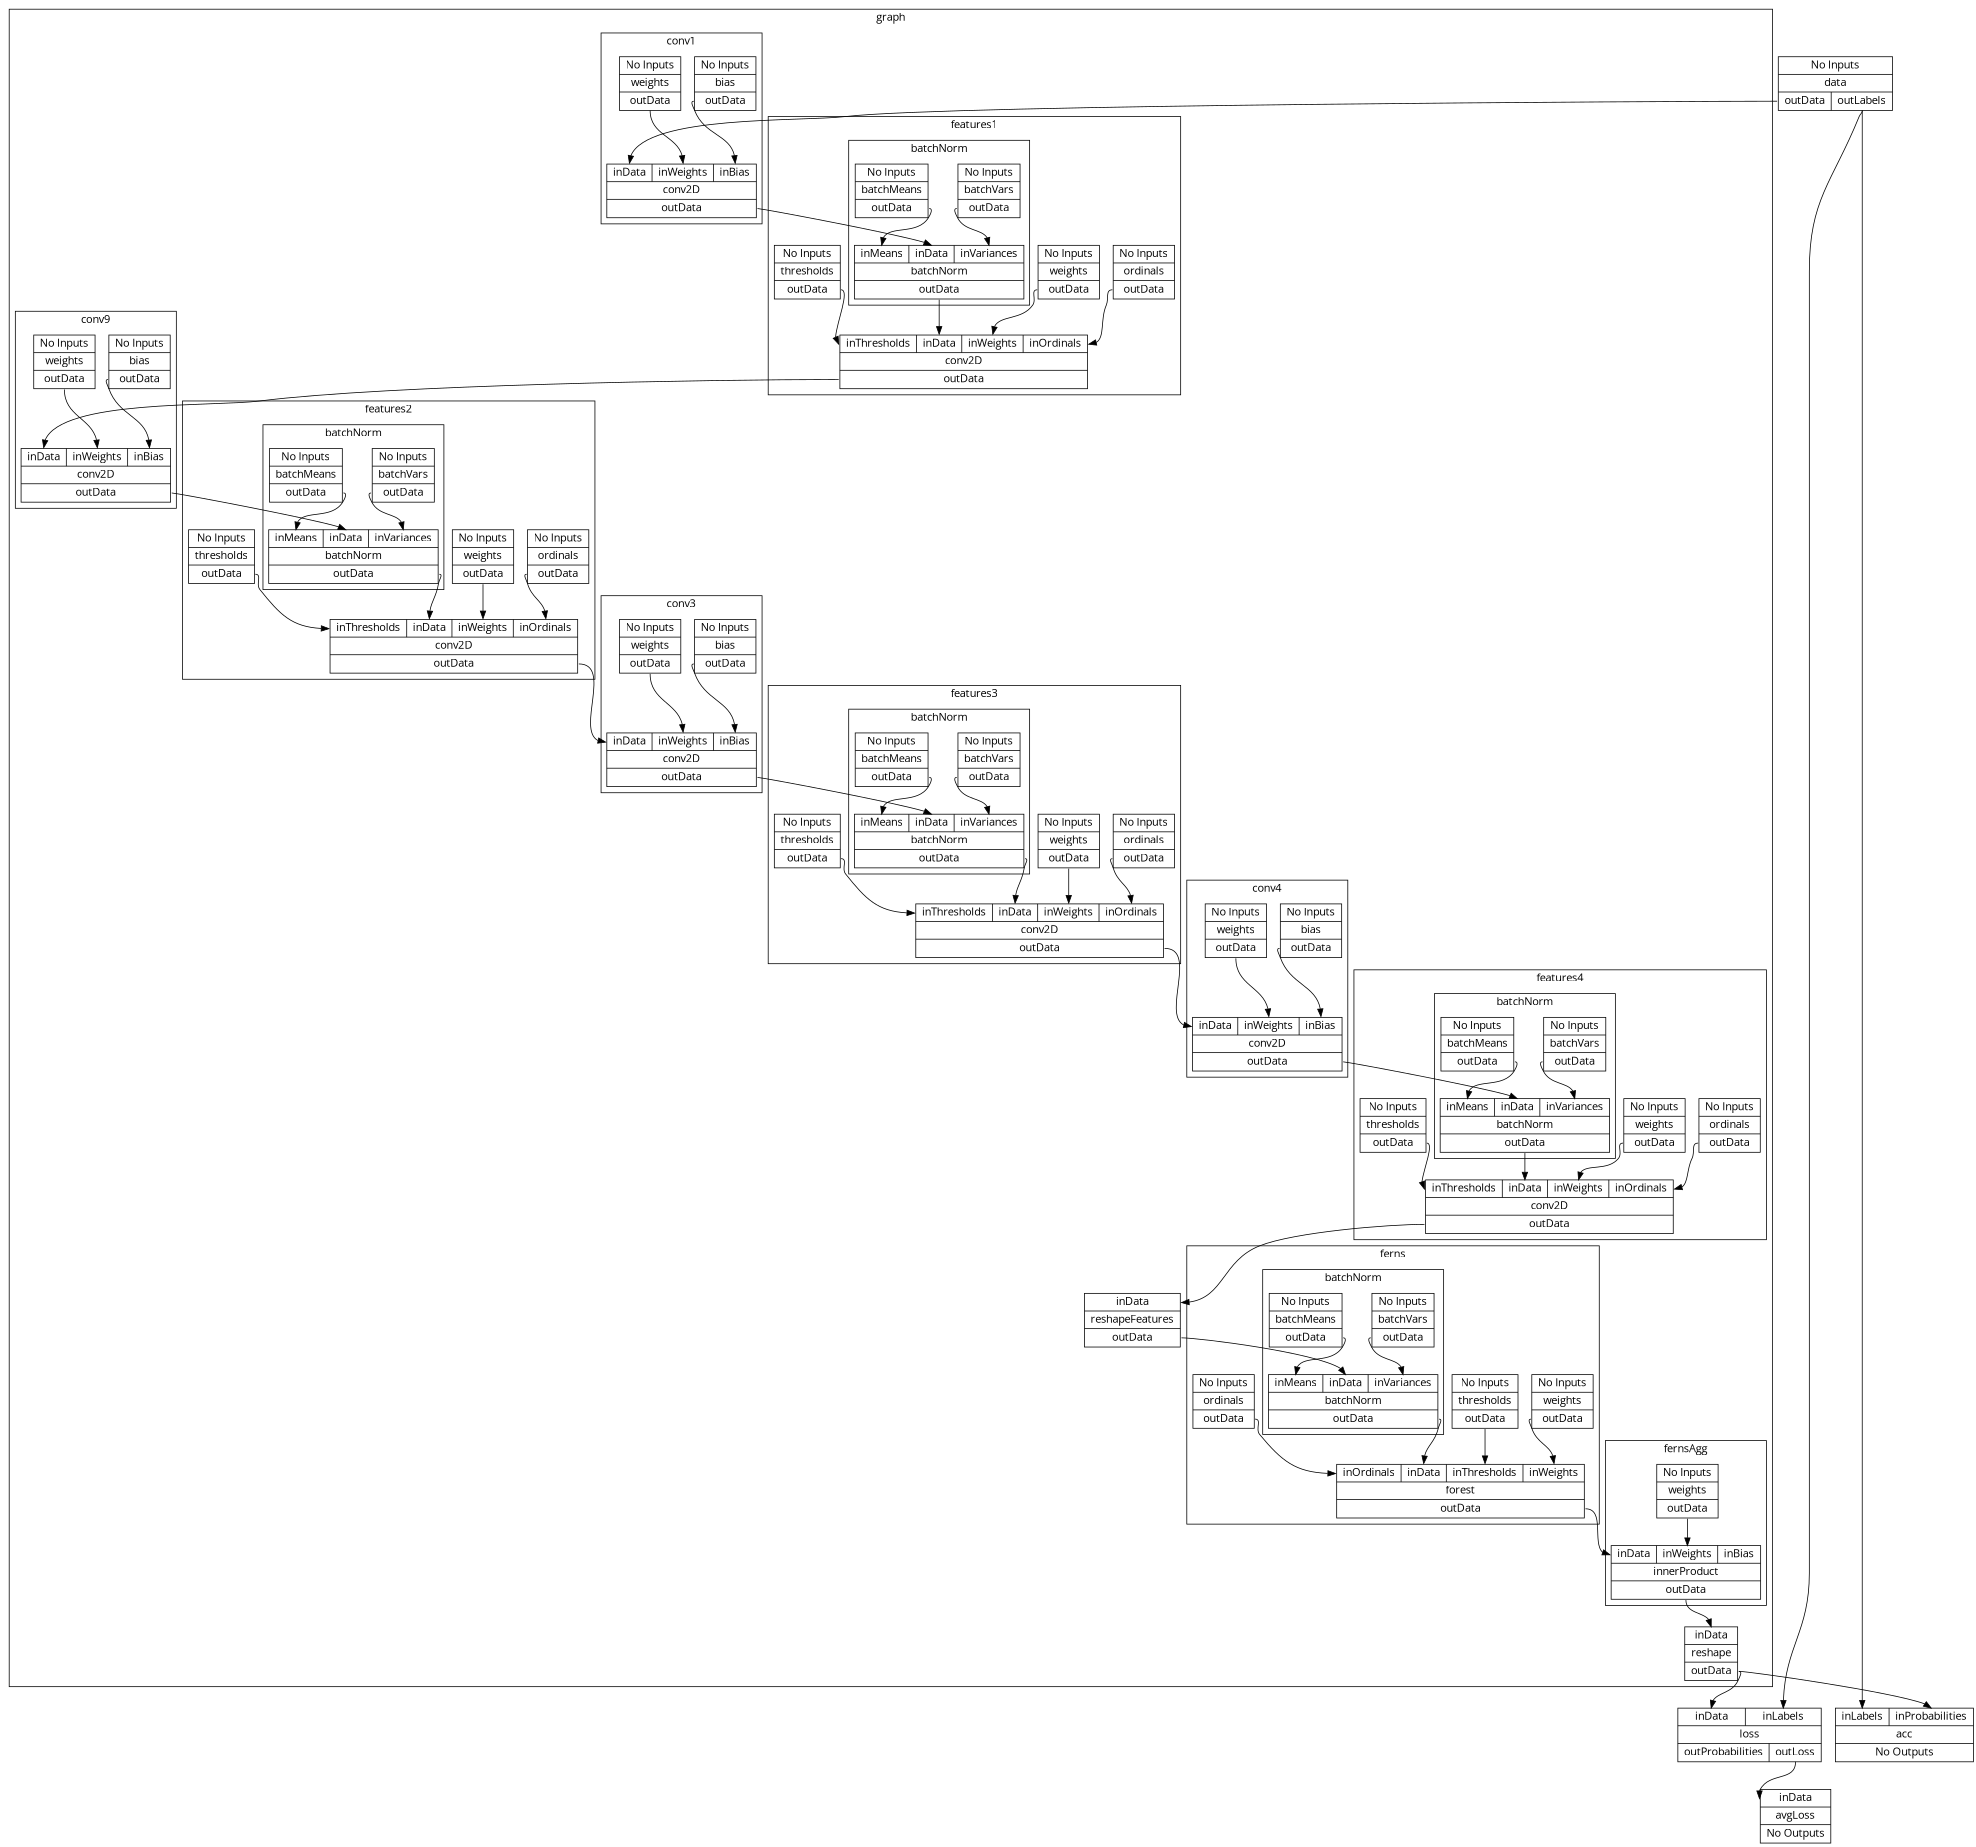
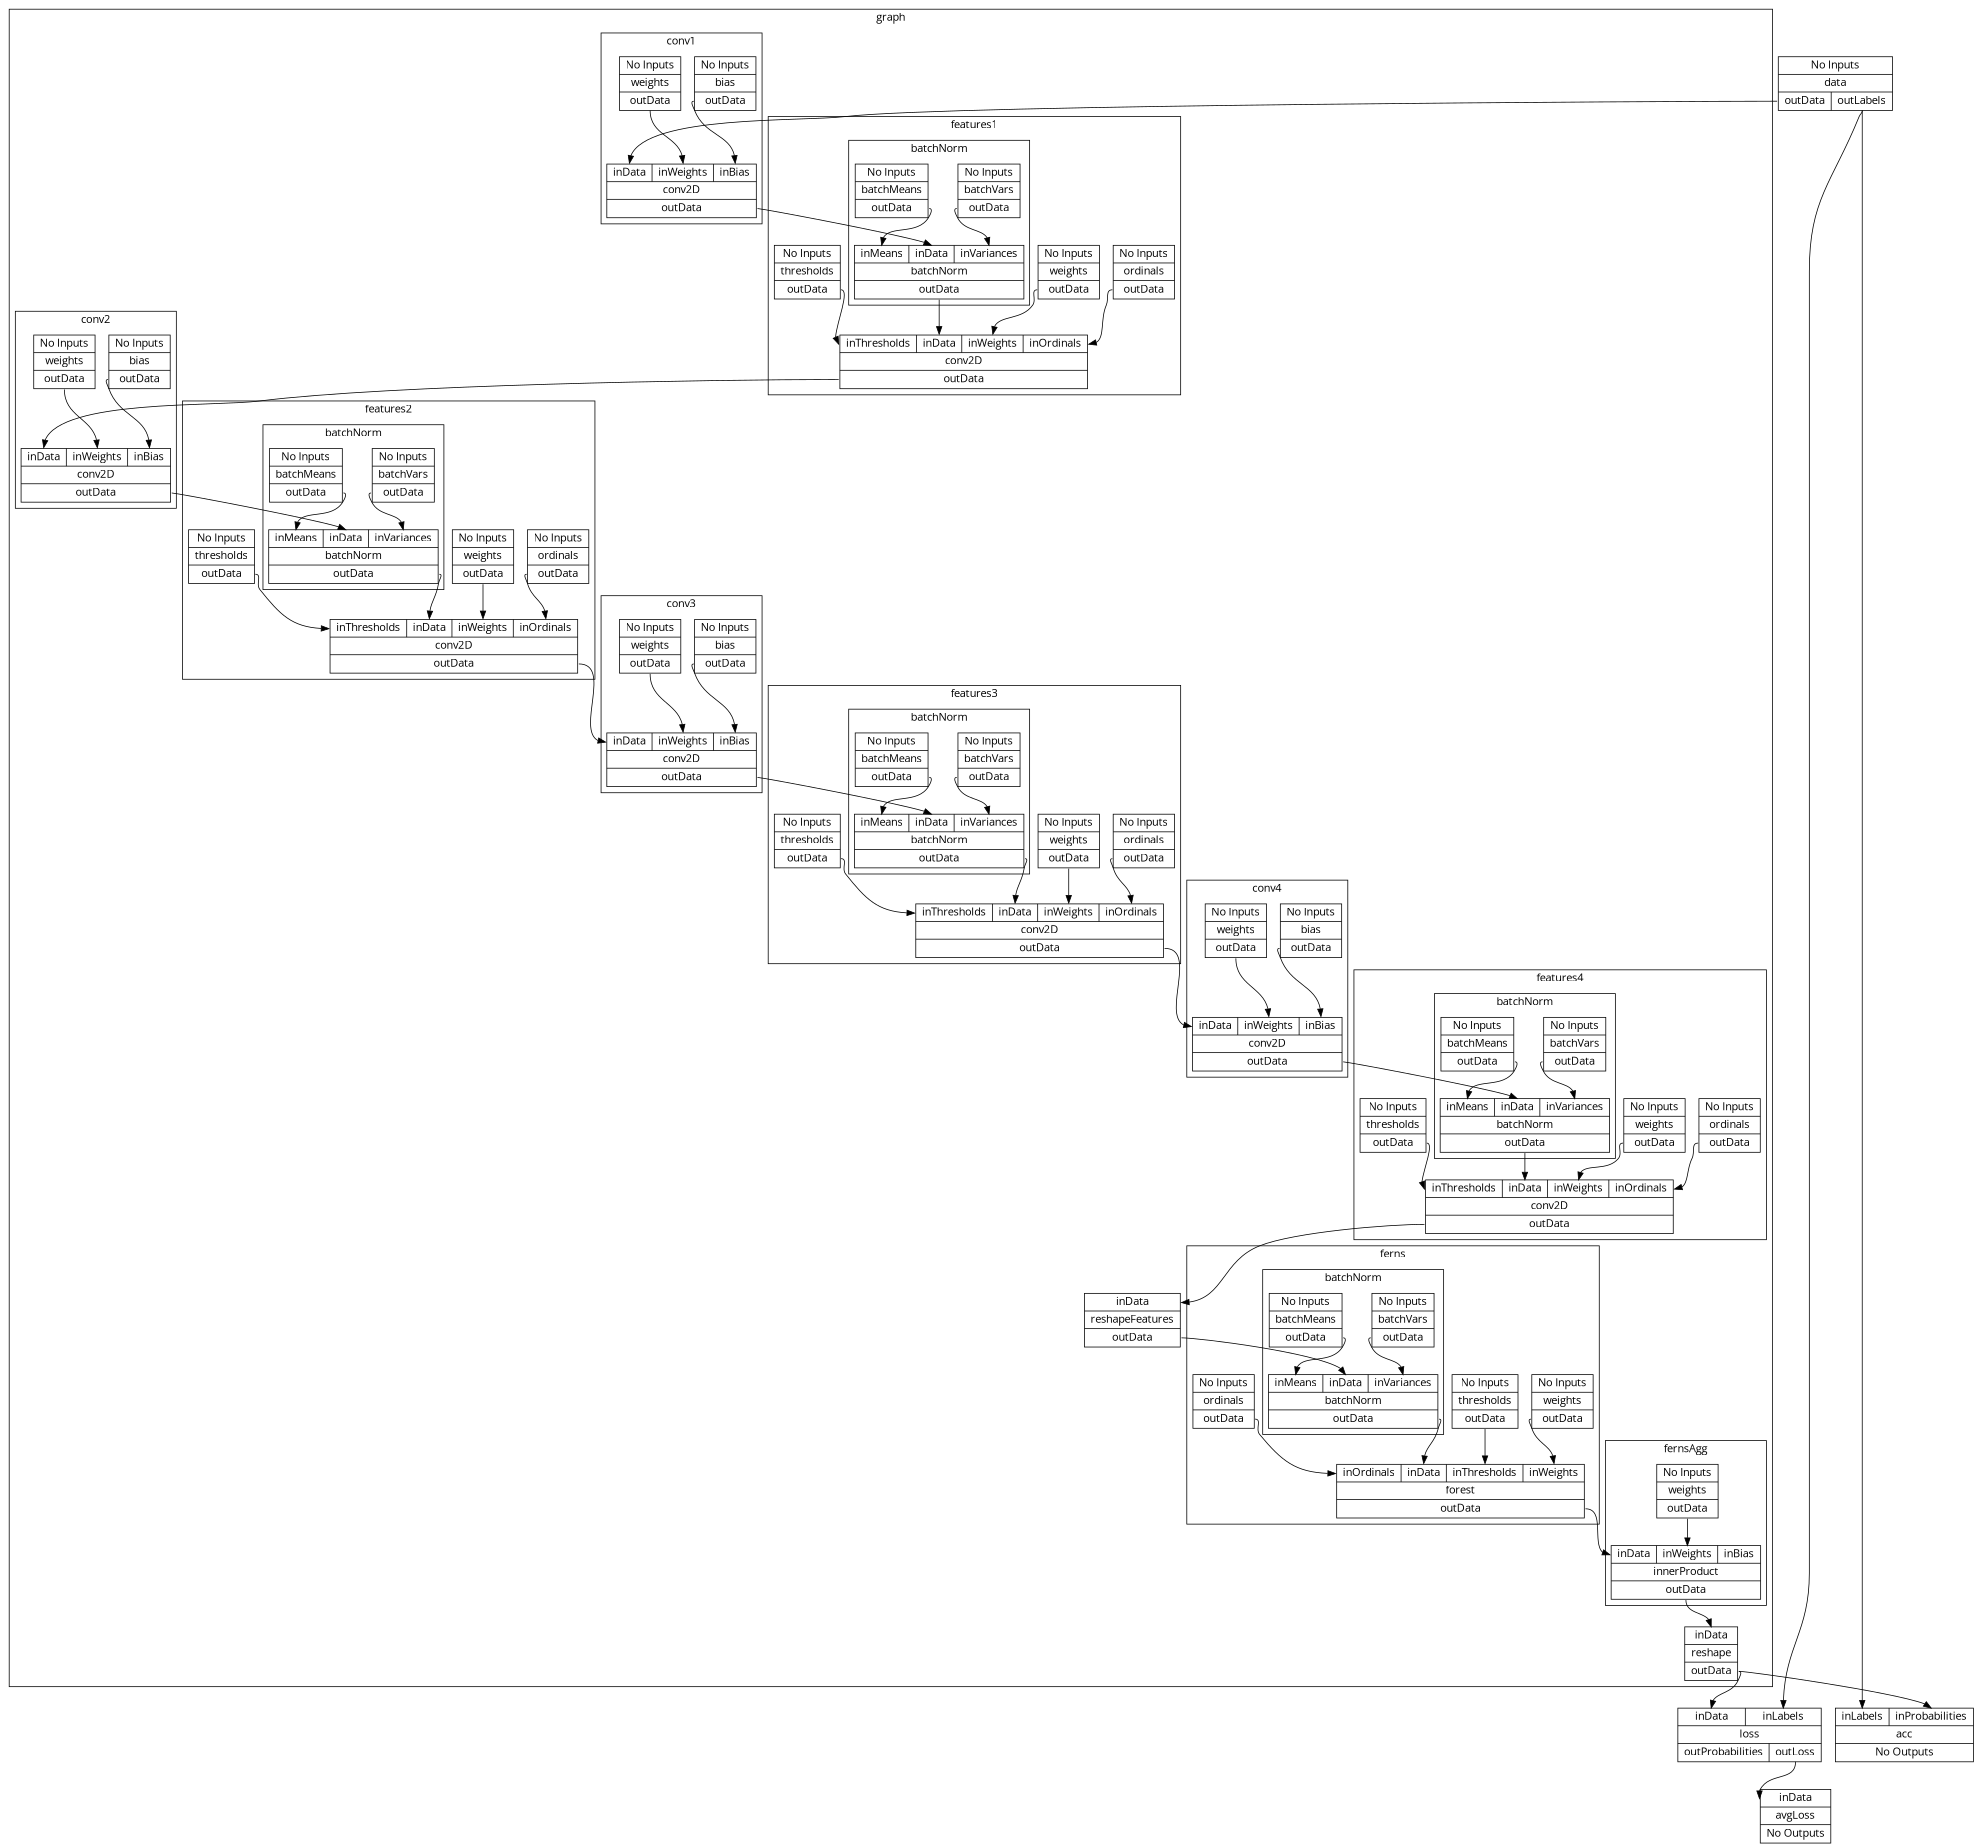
  digraph {
    fontname="Open Sans"
    node [shape=record fontname="Open Sans"]
    edge [headport=inData tailport=outData fontname="Open Sans"]
    n1 [label="{No Inputs|batchMeans|{<outData> outData}}"]
    n2 [label="{No Inputs|batchVars|{<outData> outData}}"]
    n3 [label="{{<inMeans> inMeans|<inData> inData|<inVariances> inVariances}|batchNorm|{<outData> outData}}"]
    n4 [label="{No Inputs|ordinals|{<outData> outData}}"]
    n5 [label="{No Inputs|thresholds|{<outData> outData}}"]
    n6 [label="{{<inThresholds> inThresholds|<inData> inData|<inWeights> inWeights|<inOrdinals> inOrdinals}|conv2D|{<outData> outData}}"]
    n7 [label="{No Inputs|weights|{<outData> outData}}"]
    n8 [label="{{<inMeans> inMeans|<inData> inData|<inVariances> inVariances}|batchNorm|{<outData> outData}}"]
    n9 [label="{No Inputs|batchVars|{<outData> outData}}"]
    n10 [label="{No Inputs|batchMeans|{<outData> outData}}"]
    n11 [label="{{<inOrdinals> inOrdinals|<inData> inData|<inThresholds> inThresholds|<inWeights> inWeights}|forest|{<outData> outData}}"]
    n12 [label="{No Inputs|thresholds|{<outData> outData}}"]
    n13 [label="{No Inputs|weights|{<outData> outData}}"]
    n14 [label="{No Inputs|ordinals|{<outData> outData}}"]
    n15 [label="{No Inputs|batchMeans|{<outData> outData}}"]
    n16 [label="{No Inputs|batchVars|{<outData> outData}}"]
    n17 [label="{{<inMeans> inMeans|<inData> inData|<inVariances> inVariances}|batchNorm|{<outData> outData}}"]
    n18 [label="{No Inputs|weights|{<outData> outData}}"]
    n19 [label="{No Inputs|ordinals|{<outData> outData}}"]
    n20 [label="{{<inThresholds> inThresholds|<inData> inData|<inWeights> inWeights|<inOrdinals> inOrdinals}|conv2D|{<outData> outData}}"]
    n21 [label="{No Inputs|thresholds|{<outData> outData}}"]
    n22 [label="{{<inMeans> inMeans|<inData> inData|<inVariances> inVariances}|batchNorm|{<outData> outData}}"]
    n23 [label="{No Inputs|batchVars|{<outData> outData}}"]
    n24 [label="{No Inputs|batchMeans|{<outData> outData}}"]
    n25 [label="{No Inputs|weights|{<outData> outData}}"]
    n26 [label="{{<inThresholds> inThresholds|<inData> inData|<inWeights> inWeights|<inOrdinals> inOrdinals}|conv2D|{<outData> outData}}"]
    n27 [label="{No Inputs|ordinals|{<outData> outData}}"]
    n28 [label="{No Inputs|thresholds|{<outData> outData}}"]
    n29 [label="{No Inputs|weights|{<outData> outData}}"]
    n30 [label="{No Inputs|bias|{<outData> outData}}"]
    n31 [label="{{<inData> inData|<inWeights> inWeights|<inBias> inBias}|conv2D|{<outData> outData}}"]
    n32 [label="{{<inData> inData|<inWeights> inWeights|<inBias> inBias}|conv2D|{<outData> outData}}"]
    n33 [label="{No Inputs|bias|{<outData> outData}}"]
    n34 [label="{No Inputs|weights|{<outData> outData}}"]
    n35 [label="{No Inputs|batchVars|{<outData> outData}}"]
    n36 [label="{No Inputs|batchMeans|{<outData> outData}}"]
    n37 [label="{{<inMeans> inMeans|<inData> inData|<inVariances> inVariances}|batchNorm|{<outData> outData}}"]
    n38 [label="{No Inputs|weights|{<outData> outData}}"]
    n39 [label="{{<inThresholds> inThresholds|<inData> inData|<inWeights> inWeights|<inOrdinals> inOrdinals}|conv2D|{<outData> outData}}"]
    n40 [label="{No Inputs|ordinals|{<outData> outData}}"]
    n41 [label="{No Inputs|thresholds|{<outData> outData}}"]
    n42 [label="{No Inputs|weights|{<outData> outData}}"]
    n43 [label="{{<inData> inData|<inWeights> inWeights|<inBias> inBias}|innerProduct|{<outData> outData}}"]
    n44 [label="{No Inputs|bias|{<outData> outData}}"]
    n45 [label="{No Inputs|weights|{<outData> outData}}"]
    n46 [label="{{<inData> inData|<inWeights> inWeights|<inBias> inBias}|conv2D|{<outData> outData}}"]
    n47 [label="{No Inputs|weights|{<outData> outData}}"]
    n48 [label="{No Inputs|bias|{<outData> outData}}"]
    n49 [label="{{<inData> inData|<inWeights> inWeights|<inBias> inBias}|conv2D|{<outData> outData}}"]
    n50 [label="{{<inData> inData}|reshapeFeatures|{<outData> outData}}"]
    n51 [label="{{<inData> inData}|reshape|{<outData> outData}}"]
    n52 [label="{{<inData> inData|<inLabels> inLabels}|loss|{<outProbabilities> outProbabilities|<outLoss> outLoss}}"]
    n53 [label="{{<inLabels> inLabels|<inProbabilities> inProbabilities}|acc|No Outputs}"]
    n54 [label="{No Inputs|data|{<outData> outData|<outLabels> outLabels}}"]
    n55 [label="{{<inData> inData}|avgLoss|No Outputs}"]
    subgraph cluster_1 {
      label="graph"
      n50
      n51
      subgraph cluster_2 {
        label=features1
        n4
        n5
        n6
        n7
        subgraph cluster_3 {
          label=batchNorm
          n1
          n2
          n3
        }
      }
      subgraph cluster_4 {
        label=ferns
        n11
        n12
        n13
        n14
        subgraph cluster_5 {
          label=batchNorm
          n8
          n9
          n10
        }
      }
      subgraph cluster_6 {
        label=features2
        n18
        n19
        n20
        n21
        subgraph cluster_7 {
          label=batchNorm
          n15
          n16
          n17
        }
      }
      subgraph cluster_8 {
        label=features3
        n25
        n26
        n27
        n28
        subgraph cluster_9 {
          label=batchNorm
          n22
          n23
          n24
        }
      }
      subgraph cluster_10 {
        label=conv1
        n29
        n30
        n31
      }
      subgraph cluster_11 {
        label=conv3
        n32
        n33
        n34
      }
      subgraph cluster_12 {
        label=features4
        n38
        n39
        n40
        n41
        subgraph cluster_13 {
          label=batchNorm
          n35
          n36
          n37
        }
      }
      subgraph cluster_14 {
        label=fernsAgg
        n42
        n43
      }
      subgraph cluster_15 {
        label=conv4
        n44
        n45
        n46
      }
      subgraph cluster_16 {
-       label=conv9
+       label=conv2
        n47
        n48
        n49
      }
    }
    n1 -> n3 [headport=inMeans]
    n2 -> n3 [headport=inVariances]
    n3 -> n6
    n4 -> n6 [headport=inOrdinals]
    n5 -> n6 [headport=inThresholds]
    n6 -> n49
    n7 -> n6 [headport=inWeights]
    n8 -> n11
    n9 -> n8 [headport=inVariances]
    n10 -> n8 [headport=inMeans]
    n11 -> n43
    n12 -> n11 [headport=inThresholds]
    n13 -> n11 [headport=inWeights]
    n14 -> n11 [headport=inOrdinals]
    n15 -> n17 [headport=inMeans]
    n16 -> n17 [headport=inVariances]
    n17 -> n20
    n18 -> n20 [headport=inWeights]
    n19 -> n20 [headport=inOrdinals]
    n20 -> n32
    n21 -> n20 [headport=inThresholds]
    n22 -> n26
    n23 -> n22 [headport=inVariances]
    n24 -> n22 [headport=inMeans]
    n25 -> n26 [headport=inWeights]
    n26 -> n46
    n27 -> n26 [headport=inOrdinals]
    n28 -> n26 [headport=inThresholds]
    n29 -> n31 [headport=inWeights]
    n30 -> n31 [headport=inBias]
    n31 -> n3
    n32 -> n22
    n33 -> n32 [headport=inBias]
    n34 -> n32 [headport=inWeights]
    n35 -> n37 [headport=inVariances]
    n36 -> n37 [headport=inMeans]
    n37 -> n39
    n38 -> n39 [headport=inWeights]
    n39 -> n50
    n40 -> n39 [headport=inOrdinals]
    n41 -> n39 [headport=inThresholds]
    n42 -> n43 [headport=inWeights]
    n43 -> n51
    n44 -> n46 [headport=inBias]
    n45 -> n46 [headport=inWeights]
    n46 -> n37
    n47 -> n49 [headport=inWeights]
    n48 -> n49 [headport=inBias]
    n49 -> n17
    n50 -> n8
    n51 -> n52
    n51 -> n53 [headport=inProbabilities]
    n52 -> n55 [tailport=outLoss]
    n54 -> n31
    n54 -> n52 [headport=inLabels tailport=outLabels]
    n54 -> n53 [headport=inLabels tailport=outLabels]
  }
